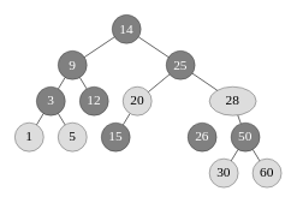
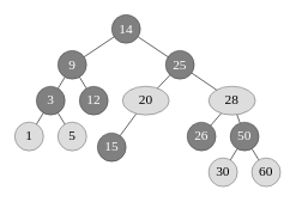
  <mxCell id="0" />
  <mxCell id="1" parent="0" />
  <mxCell id="2" value="" style="group" parent="1" vertex="1" connectable="0"><mxGeometry x="20" y="20" width="370" height="240" as="geometry" /></mxCell>
  <mxCell id="3" value="14" style="ellipse;whiteSpace=wrap;html=1;fontFamily=Times New Roman;fontSize=19;fontStyle=0;strokeWidth=0.5;fillColor=#808080;fontColor=#FFFFFF;" parent="2" vertex="1"><mxGeometry x="135" width="40" height="40" as="geometry" /></mxCell>
  <mxCell id="4" value="9" style="ellipse;whiteSpace=wrap;html=1;fontFamily=Times New Roman;fontSize=19;fontStyle=0;strokeWidth=0.5;fillColor=#808080;fontColor=#FFFFFF;" parent="2" vertex="1"><mxGeometry x="60" y="50" width="40" height="40" as="geometry" /></mxCell>
  <mxCell id="5" style="edgeStyle=none;html=1;endArrow=none;endFill=0;" parent="2" source="3" target="4" edge="1"><mxGeometry relative="1" as="geometry" /></mxCell>
  <mxCell id="6" value="3" style="ellipse;whiteSpace=wrap;html=1;fontFamily=Times New Roman;fontSize=19;fontStyle=0;strokeWidth=0.5;fillColor=#808080;fontColor=#FFFFFF;" parent="2" vertex="1"><mxGeometry x="30" y="100" width="40" height="40" as="geometry" /></mxCell>
  <mxCell id="7" style="edgeStyle=none;html=1;endArrow=none;endFill=0;" parent="2" source="4" target="6" edge="1"><mxGeometry relative="1" as="geometry" /></mxCell>
  <mxCell id="8" value="12" style="ellipse;whiteSpace=wrap;html=1;fontFamily=Times New Roman;fontSize=19;fontStyle=0;strokeWidth=0.5;fillColor=#808080;fontColor=#FFFFFF;" parent="2" vertex="1"><mxGeometry x="90" y="100" width="40" height="40" as="geometry" /></mxCell>
  <mxCell id="9" style="edgeStyle=none;html=1;endArrow=none;endFill=0;" parent="2" source="4" target="8" edge="1"><mxGeometry relative="1" as="geometry" /></mxCell>
  <mxCell id="10" value="25" style="ellipse;whiteSpace=wrap;html=1;fontFamily=Times New Roman;fontSize=19;fontStyle=0;strokeWidth=0.5;fillColor=#808080;fontColor=#FFFFFF;" parent="2" vertex="1"><mxGeometry x="210" y="50" width="40" height="40" as="geometry" /></mxCell>
  <mxCell id="11" style="edgeStyle=none;html=1;endArrow=none;endFill=0;" parent="2" source="3" target="10" edge="1"><mxGeometry relative="1" as="geometry" /></mxCell>
- <mxCell id="12" value="15" style="ellipse;whiteSpace=wrap;html=1;fontFamily=Times New Roman;fontSize=19;fontStyle=0;strokeWidth=0.5;fillColor=#808080;fontColor=#FFFFFF;" parent="2" vertex="1"><mxGeometry x="120" y="150" width="40" height="40" as="geometry" /></mxCell>
+ <mxCell id="12" value="15" style="ellipse;whiteSpace=wrap;html=1;fontFamily=Times New Roman;fontSize=19;fontStyle=0;strokeWidth=0.5;fillColor=#808080;fontColor=#FFFFFF;" parent="2" vertex="1"><mxGeometry x="115" y="165" width="40" height="40" as="geometry" /></mxCell>
  <mxCell id="13" value="26" style="ellipse;whiteSpace=wrap;html=1;fontFamily=Times New Roman;fontSize=19;fontStyle=0;strokeWidth=0.5;fillColor=#808080;fontColor=#FFFFFF;" parent="2" vertex="1"><mxGeometry x="240" y="150" width="40" height="40" as="geometry" /></mxCell>
  <mxCell id="14" value="50" style="ellipse;whiteSpace=wrap;html=1;fontFamily=Times New Roman;fontSize=19;fontStyle=0;strokeWidth=0.5;fillColor=#808080;fontColor=#FFFFFF;" parent="2" vertex="1"><mxGeometry x="300" y="150" width="40" height="40" as="geometry" /></mxCell>
  <mxCell id="15" style="edgeStyle=none;html=1;endArrow=none;endFill=0;" parent="2" source="16" target="12" edge="1"><mxGeometry relative="1" as="geometry" /></mxCell>
- <mxCell id="16" value="20" style="ellipse;whiteSpace=wrap;html=1;fontFamily=Times New Roman;fontSize=19;strokeWidth=0.5;fillStyle=auto;fillColor=#DDD;fontStyle=0" parent="2" vertex="1"><mxGeometry x="150" y="100" width="40" height="40" as="geometry" /></mxCell>
+ <mxCell id="16" value="20" style="ellipse;whiteSpace=wrap;html=1;fontFamily=Times New Roman;fontSize=19;strokeWidth=0.5;fillStyle=auto;fillColor=#DDD;fontStyle=0" parent="2" vertex="1"><mxGeometry x="150" y="100" width="65" height="40" as="geometry" /></mxCell>
  <mxCell id="17" style="edgeStyle=none;html=1;endArrow=none;endFill=0;" parent="2" source="10" target="16" edge="1"><mxGeometry relative="1" as="geometry" /></mxCell>
+ <mxCell id="18" style="edgeStyle=none;html=1;endArrow=none;endFill=0;" parent="2" source="20" target="13" edge="1"><mxGeometry relative="1" as="geometry" /></mxCell>
  <mxCell id="19" style="edgeStyle=none;html=1;endArrow=none;endFill=0;" parent="2" source="20" target="14" edge="1"><mxGeometry relative="1" as="geometry" /></mxCell>
  <mxCell id="20" value="28" style="ellipse;whiteSpace=wrap;html=1;fontFamily=Times New Roman;fontSize=19;strokeWidth=0.5;fillStyle=auto;fillColor=#DDD;fontStyle=0" parent="2" vertex="1"><mxGeometry x="270" y="100" width="65" height="40" as="geometry" /></mxCell>
  <mxCell id="21" style="edgeStyle=none;html=1;endArrow=none;endFill=0;" parent="2" source="10" target="20" edge="1"><mxGeometry relative="1" as="geometry" /></mxCell>
  <mxCell id="22" value="1" style="ellipse;whiteSpace=wrap;html=1;fontFamily=Times New Roman;fontSize=19;strokeWidth=0.5;fillStyle=auto;fillColor=#DDD;fontStyle=0" parent="2" vertex="1"><mxGeometry y="150" width="40" height="40" as="geometry" /></mxCell>
  <mxCell id="23" style="edgeStyle=none;html=1;endArrow=none;endFill=0;" parent="2" source="6" target="22" edge="1"><mxGeometry relative="1" as="geometry" /></mxCell>
  <mxCell id="24" value="5" style="ellipse;whiteSpace=wrap;html=1;fontFamily=Times New Roman;fontSize=19;strokeWidth=0.5;fillStyle=auto;fillColor=#DDD;fontStyle=0" parent="2" vertex="1"><mxGeometry x="60" y="150" width="40" height="40" as="geometry" /></mxCell>
  <mxCell id="25" style="edgeStyle=none;html=1;endArrow=none;endFill=0;" parent="2" source="6" target="24" edge="1"><mxGeometry relative="1" as="geometry" /></mxCell>
  <mxCell id="26" value="30" style="ellipse;whiteSpace=wrap;html=1;fontFamily=Times New Roman;fontSize=19;strokeWidth=0.5;fillStyle=auto;fillColor=#DDD;fontStyle=0" parent="2" vertex="1"><mxGeometry x="270" y="200" width="40" height="40" as="geometry" /></mxCell>
  <mxCell id="27" style="edgeStyle=none;html=1;endArrow=none;endFill=0;" parent="2" source="14" target="26" edge="1"><mxGeometry relative="1" as="geometry" /></mxCell>
  <mxCell id="28" value="60" style="ellipse;whiteSpace=wrap;html=1;fontFamily=Times New Roman;fontSize=19;strokeWidth=0.5;fillStyle=auto;fillColor=#DDD;fontStyle=0" parent="2" vertex="1"><mxGeometry x="330" y="200" width="40" height="40" as="geometry" /></mxCell>
  <mxCell id="29" style="edgeStyle=none;html=1;endArrow=none;endFill=0;" parent="2" source="14" target="28" edge="1"><mxGeometry relative="1" as="geometry" /></mxCell>
